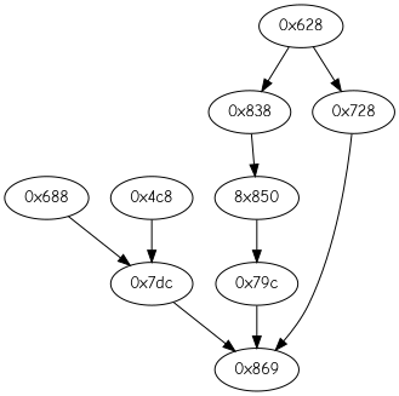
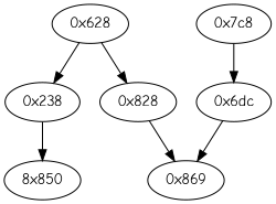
  strict digraph {
    fontname="Comic Neue"
    node [fontname="Comic Neue"]
    edge [fontname="Comic Neue"]
-   "0x688" [opcode="[u'mov', u'bl', u'mov']"]
-   "0x6dc" [opcode="[u'mov', u'bl', u'ldr', u'ldr', u'ldr', u'rsb', u'mvn', u'mul', u'mvn', u'mvn', u'ldr', u'ldr', u'orr', u'mov', u'cmn', u'mov', u'cmp', u'mov', u'mov', u'mov', u'cmn', u'mov', u'mov', u'teq', u'mov', u'b']" label="0x7dc"]
+   "0x6dc" [opcode="[u'mov', u'bl', u'ldr', u'ldr', u'ldr', u'rsb', u'mvn', u'mul', u'mvn', u'mvn', u'ldr', u'ldr', u'orr', u'mov', u'cmn', u'mov', u'cmp', u'mov', u'mov', u'mov', u'cmn', u'mov', u'mov', u'teq', u'mov', u'b']"]
    n3 [label="0x869" opcode="[u'mov', u'sub', u'pop']"]
-   "0x838" [opcode="[u'ldr', u'ldr', u'ldr', u'cmp', u'mov', u'b']"]
+   "0x838" [opcode="[u'ldr', u'ldr', u'ldr', u'cmp', u'mov', u'b']" label="0x238"]
    n5 [label="8x850" opcode="[u'ldr', u'bl', u'ldr', u'ldr', u'b']"]
-   "0x79c" [opcode="[u'ldr', u'bl', u'mov', u'b']"]
-   "0x828" [opcode="[u'mov', u'bl', u'mov', u'b']" label="0x728"]
+   "0x828" [opcode="[u'mov', u'bl', u'mov', u'b']"]
    "0x628" [opcode="[u'push', u'add', u'sub', u'ldr', u'ldr', u'ldrb', u'add', u'str', u'ldr', u'ldr', u'ldr', u'ldr', u'ldr', u'str', u'ldr', u'add', u'str', u'ldr', u'add', u'ldr', u'add', u'ldr', u'add', u'b']"]
-   "0x7c8" [opcode="[u'ldr', u'mov', u'ldr', u'rsb', u'mvn', u'mul', u'mvn', u'mov', u'eor', u'and', u'ldr', u'mov', u'ldr', u'cmp', u'mov', u'teq', u'mov', u'mov', u'cmp', u'mov', u'mov', u'cmp', u'mov', u'b']" label="0x4c8"]
-   "0x688" -> "0x6dc"
+   "0x7c8" [opcode="[u'ldr', u'mov', u'ldr', u'rsb', u'mvn', u'mul', u'mvn', u'mov', u'eor', u'and', u'ldr', u'mov', u'ldr', u'cmp', u'mov', u'teq', u'mov', u'mov', u'cmp', u'mov', u'mov', u'cmp', u'mov', u'b']"]
    "0x6dc" -> n3
    "0x838" -> n5
-   n5 -> "0x79c"
-   "0x79c" -> n3
    "0x828" -> n3
    "0x628" -> "0x838"
    "0x628" -> "0x828"
    "0x7c8" -> "0x6dc"
  }
